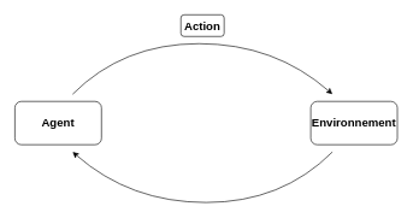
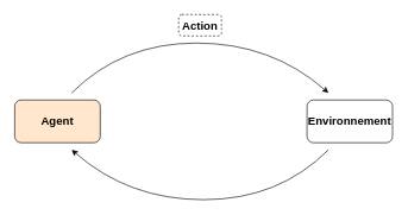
  <mxCell id="0" />
  <mxCell id="1" parent="0" />
- <mxCell id="2" value="&lt;b&gt;&lt;font style=&quot;font-size: 16px;&quot;&gt;Agent&lt;/font&gt;&lt;/b&gt;" style="rounded=1;whiteSpace=wrap;html=1;" vertex="1" parent="1"><mxGeometry x="20" y="140" width="120" height="60" as="geometry" /></mxCell>
+ <mxCell id="2" value="&lt;b&gt;&lt;font style=&quot;font-size: 16px;&quot;&gt;Agent&lt;/font&gt;&lt;/b&gt;" style="rounded=1;whiteSpace=wrap;html=1;fillColor=#ffe6cc;" vertex="1" parent="1"><mxGeometry x="20" y="140" width="120" height="60" as="geometry" /></mxCell>
  <mxCell id="3" value="&lt;b&gt;&lt;font style=&quot;font-size: 16px;&quot;&gt;Environnement&lt;/font&gt;&lt;/b&gt;" style="rounded=1;whiteSpace=wrap;html=1;" vertex="1" parent="1"><mxGeometry x="430" y="140" width="120" height="60" as="geometry" /></mxCell>
  <mxCell id="4" value="" style="endArrow=classic;html=1;rounded=0;curved=1;fontStyle=1" edge="1" parent="1"><mxGeometry width="50" height="50" relative="1" as="geometry"><mxPoint x="100" y="130" as="sourcePoint" /><mxPoint x="460" y="130" as="targetPoint" /><Array as="points"><mxPoint x="170" y="60" /><mxPoint x="380" y="60" /></Array></mxGeometry></mxCell>
  <mxCell id="5" value="" style="endArrow=classic;html=1;rounded=0;curved=1;fontStyle=1" edge="1" parent="1"><mxGeometry width="50" height="50" relative="1" as="geometry"><mxPoint x="460" y="210" as="sourcePoint" /><mxPoint x="100" y="210" as="targetPoint" /><Array as="points"><mxPoint x="390" y="280" /><mxPoint x="180" y="280" /></Array></mxGeometry></mxCell>
- <mxCell id="6" value="&lt;b&gt;&lt;font style=&quot;font-size: 16px;&quot;&gt;Action&lt;/font&gt;&lt;/b&gt;" style="rounded=1;whiteSpace=wrap;html=1;" vertex="1" parent="1"><mxGeometry x="250" y="20" width="60" height="30" as="geometry" /></mxCell>
+ <mxCell id="6" value="&lt;b&gt;&lt;font style=&quot;font-size: 16px;&quot;&gt;Action&lt;/font&gt;&lt;/b&gt;" style="rounded=1;whiteSpace=wrap;html=1;dashed=1;" vertex="1" parent="1"><mxGeometry x="250" y="20" width="60" height="30" as="geometry" /></mxCell>
